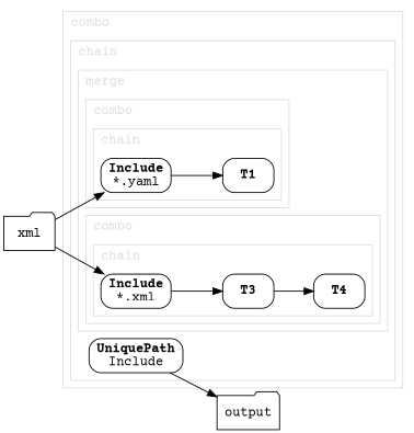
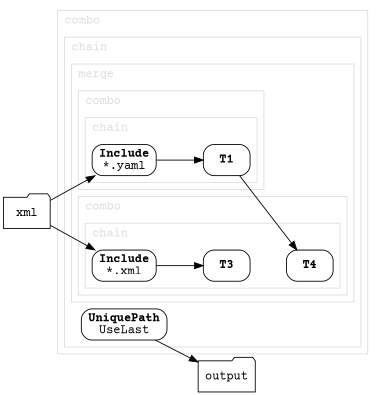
  digraph {
    fontname="Courier Prime"
    labeljust=l
    rankdir=LR
    node [fontname="Courier Prime" shape=rect style=rounded]
    edge [fontname="Courier Prime"]
    n1 [label=<<b>Include</b><br/>*.yaml>]
    n2 [label=<<b>T1</b>>]
    n3 [label=<<b>Include</b><br/>*.xml>]
    n4 [label=<<b>T3</b>>]
    n5 [label=<<b>T4</b>>]
-   n6 [label=<<b>UniquePath</b><br/>Include>]
+   n6 [label=<<b>UniquePath</b><br/>UseLast>]
    n7 [label=output shape=folder]
    n8 [label=xml shape=folder]
    subgraph cluster_1 {
      color="#DDDDDD"
      fontcolor="#dddddd"
      label=combo
      subgraph cluster_2 {
        color="#DDDDDD"
        fontcolor="#dddddd"
        label=chain
        n6
        subgraph cluster_3 {
          color="#DDDDDD"
          fontcolor="#dddddd"
          label=merge
          subgraph cluster_4 {
            color="#DDDDDD"
            fontcolor="#dddddd"
            label=combo
            subgraph cluster_5 {
              color="#DDDDDD"
              fontcolor="#dddddd"
              label=chain
              n1
              n2
            }
          }
          subgraph cluster_6 {
            color="#DDDDDD"
            fontcolor="#dddddd"
            label=combo
            subgraph cluster_7 {
              color="#DDDDDD"
              fontcolor="#dddddd"
              label=chain
              n3
              n4
              n5
            }
          }
        }
      }
    }
    n1 -> n2
    n3 -> n4
-   n4 -> n5
+   n2 -> n5
    n6 -> n7
    n8 -> n1
    n8 -> n3
  }
